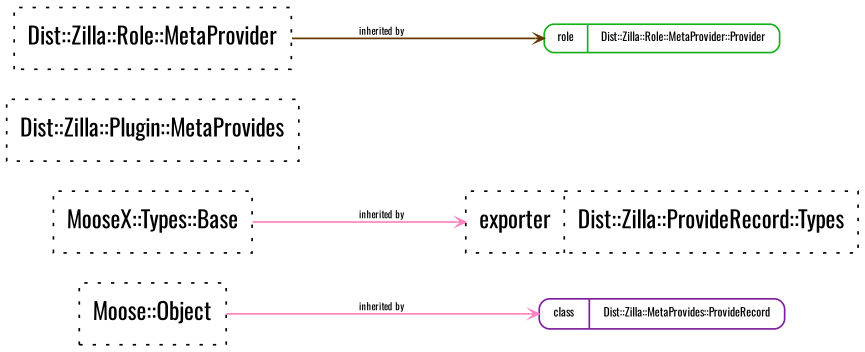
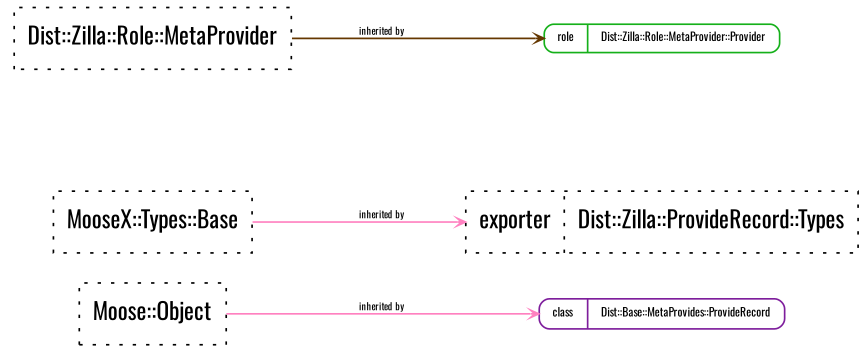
  strict digraph {
    compound=1
    concentrate=1
    fontname=Oswald
    rankdir=LR
    ranksep=1
    smoothing=triangle
    splines=spline
    node [fontname=Oswald shape=record style=dotted]
    edge [arrowhead=open arrowsize=0.5 color="#ff81c0" dir=forward fontname=Oswald fontsize=6 headclip=1 minlen=1 samehead=head tailclip=1 weight=10]
-   n1 [color="#7e1e9c" fontsize=7 height=0.1 label="{{<port1> class}|<port2> Dist::Zilla::MetaProvides::ProvideRecord}" shape=Mrecord style=solid]
+   n1 [color="#7e1e9c" fontsize=7 height=0.1 label="{{<port1> class}|<port2> Dist::Base::MetaProvides::ProvideRecord}" shape=Mrecord style=solid]
    n2 [label="{{<port1> exporter}|<port2> Dist::Zilla::ProvideRecord::Types}"]
-   n3 [label="<port1> Dist::Zilla::Plugin::MetaProvides"]
    n4 [label="<port1> Dist::Zilla::Role::MetaProvider"]
    n5 [color="#15b01a" fontsize=7 height=0.1 label="{{<port1> role}|<port2> Dist::Zilla::Role::MetaProvider::Provider}" shape=Mrecord style=solid]
    n6 [label="<port1> Moose::Object"]
    n7 [label="<port1> MooseX::Types::Base"]
    n4 -> n5 [color="#653700" label="inherited by" weight=5]
    n6 -> n1 [label="inherited by"]
    n7 -> n2 [label="inherited by"]
  }
